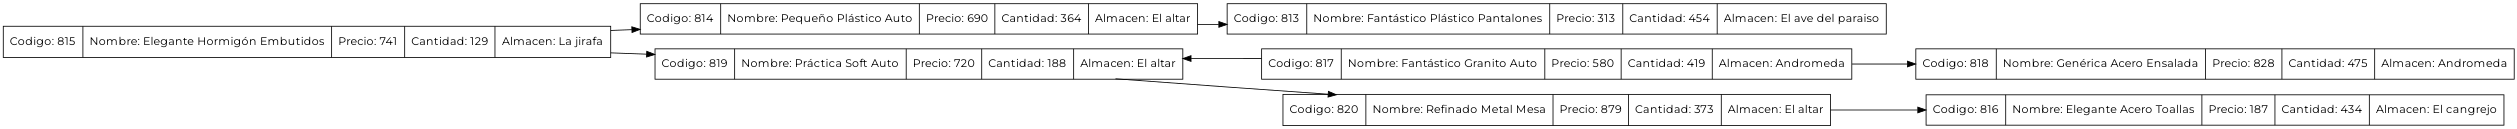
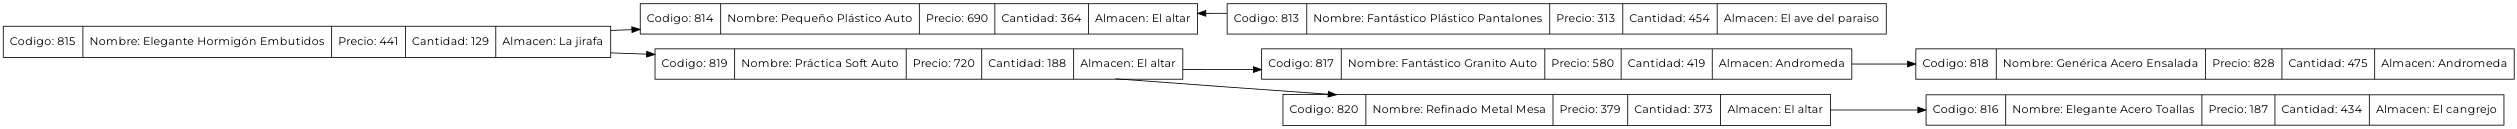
  digraph {
    fontname=Montserrat
    rankdir=LR
    node [fontname=Montserrat shape=record]
    edge [fontname=Montserrat]
-   n1 [label="{ Codigo: 815 | Nombre: Elegante Hormigón Embutidos | Precio: 741 | Cantidad: 129 | Almacen: La jirafa}"]
+   n1 [label="{ Codigo: 815 | Nombre: Elegante Hormigón Embutidos | Precio: 441 | Cantidad: 129 | Almacen: La jirafa}"]
    n2 [label="{ Codigo: 814 | Nombre: Pequeño Plástico Auto | Precio: 690 | Cantidad: 364 | Almacen: El altar}"]
    n3 [label="{ Codigo: 819 | Nombre: Práctica Soft Auto | Precio: 720 | Cantidad: 188 | Almacen: El altar}"]
    n4 [label="{ Codigo: 813 | Nombre: Fantástico Plástico Pantalones | Precio: 313 | Cantidad: 454 | Almacen: El ave del paraiso}"]
    n5 [label="{ Codigo: 817 | Nombre: Fantástico Granito Auto | Precio: 580 | Cantidad: 419 | Almacen: Andromeda}"]
-   n6 [label="{ Codigo: 820 | Nombre: Refinado Metal Mesa | Precio: 879 | Cantidad: 373 | Almacen: El altar}"]
+   n6 [label="{ Codigo: 820 | Nombre: Refinado Metal Mesa | Precio: 379 | Cantidad: 373 | Almacen: El altar}"]
    n7 [label="{ Codigo: 818 | Nombre: Genérica Acero Ensalada | Precio: 828 | Cantidad: 475 | Almacen: Andromeda}"]
    n8 [label="{ Codigo: 816 | Nombre: Elegante Acero Toallas | Precio: 187 | Cantidad: 434 | Almacen: El cangrejo}"]
    n1 -> n2
    n1 -> n3
-   n2 -> n4
-   n5 -> n3
+   n4 -> n2
+   n3 -> n5
    n3 -> n6
    n5 -> n7
    n6 -> n8
  }
